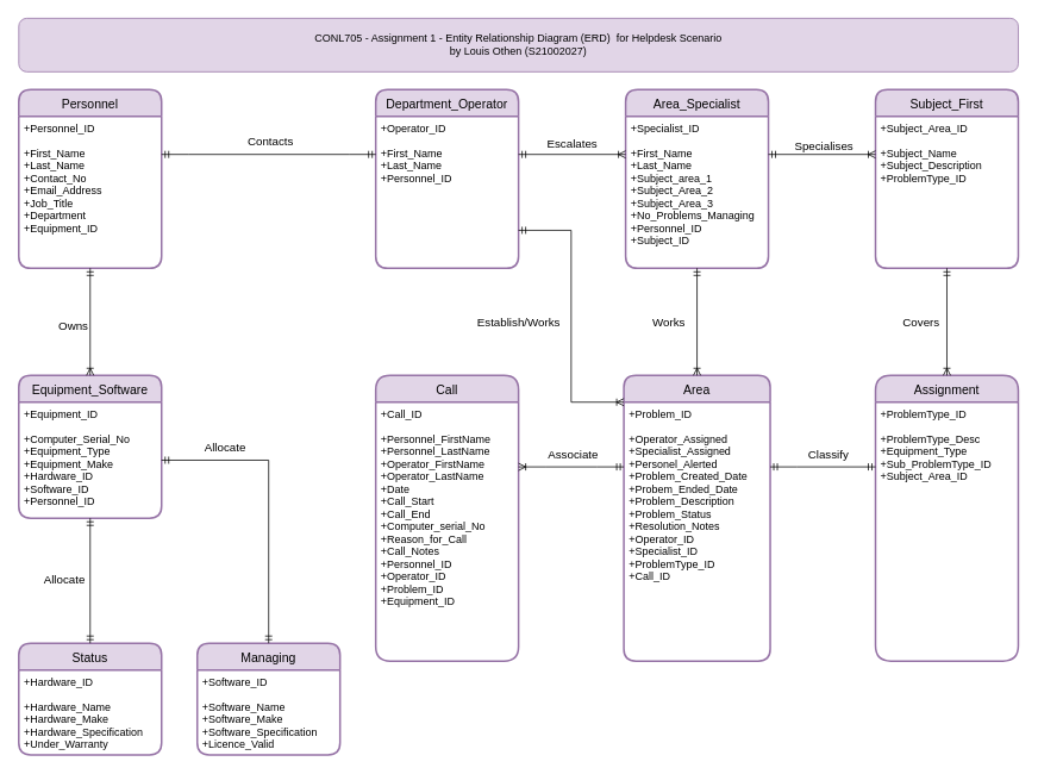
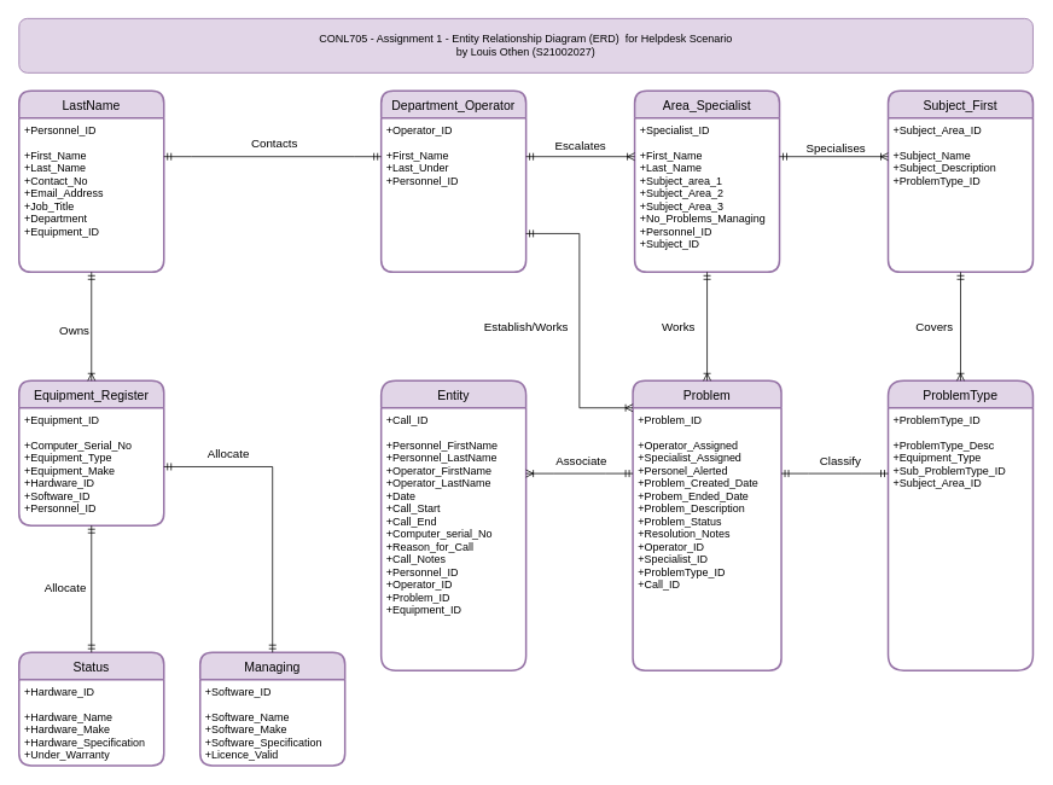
  <mxCell id="0" />
  <mxCell id="1" parent="0" />
  <mxCell id="2" value="CONL705 - Assignment 1 - Entity Relationship Diagram (ERD)&amp;nbsp; for Helpdesk Scenario&lt;br&gt;by Louis Othen (S21002027)" style="rounded=1;whiteSpace=wrap;html=1;fillColor=#e1d5e7;strokeColor=#9673a6;" parent="1" vertex="1"><mxGeometry x="20" width="1120" height="60" as="geometry" y="20" /></mxCell>
- <mxCell id="3" value="Personnel" style="swimlane;childLayout=stackLayout;horizontal=1;startSize=30;horizontalStack=0;rounded=1;fontSize=14;fontStyle=0;strokeWidth=2;resizeParent=0;resizeLast=1;shadow=0;dashed=0;align=center;fillColor=#e1d5e7;strokeColor=#9673a6;" parent="1" vertex="1"><mxGeometry x="20" y="100" width="160" height="200" as="geometry"><mxRectangle x="40" y="80" width="100" height="30" as="alternateBounds" /></mxGeometry></mxCell>
+ <mxCell id="3" value="LastName" style="swimlane;childLayout=stackLayout;horizontal=1;startSize=30;horizontalStack=0;rounded=1;fontSize=14;fontStyle=0;strokeWidth=2;resizeParent=0;resizeLast=1;shadow=0;dashed=0;align=center;fillColor=#e1d5e7;strokeColor=#9673a6;" parent="1" vertex="1"><mxGeometry x="20" y="100" width="160" height="200" as="geometry"><mxRectangle x="40" y="80" width="100" height="30" as="alternateBounds" /></mxGeometry></mxCell>
  <mxCell id="4" value="+Personnel_ID&#10;&#10;+First_Name&#10;+Last_Name&#10;+Contact_No&#10;+Email_Address&#10;+Job_Title&#10;+Department&#10;+Equipment_ID" style="align=left;strokeColor=none;fillColor=none;spacingLeft=4;fontSize=12;verticalAlign=top;resizable=0;rotatable=0;part=1;" parent="3" vertex="1"><mxGeometry y="30" width="160" height="170" as="geometry" /></mxCell>
- <mxCell id="5" value="Equipment_Software" style="swimlane;childLayout=stackLayout;horizontal=1;startSize=30;horizontalStack=0;rounded=1;fontSize=14;fontStyle=0;strokeWidth=2;resizeParent=0;resizeLast=1;shadow=0;dashed=0;align=center;fillColor=#e1d5e7;strokeColor=#9673a6;" parent="1" vertex="1"><mxGeometry x="20" y="420" width="160" height="160" as="geometry"><mxRectangle x="314" y="720" width="160" height="30" as="alternateBounds" /></mxGeometry></mxCell>
+ <mxCell id="5" value="Equipment_Register" style="swimlane;childLayout=stackLayout;horizontal=1;startSize=30;horizontalStack=0;rounded=1;fontSize=14;fontStyle=0;strokeWidth=2;resizeParent=0;resizeLast=1;shadow=0;dashed=0;align=center;fillColor=#e1d5e7;strokeColor=#9673a6;" parent="1" vertex="1"><mxGeometry x="20" y="420" width="160" height="160" as="geometry"><mxRectangle x="314" y="720" width="160" height="30" as="alternateBounds" /></mxGeometry></mxCell>
  <mxCell id="6" value="+Equipment_ID&#10;&#10;+Computer_Serial_No&#10;+Equipment_Type&#10;+Equipment_Make&#10;+Hardware_ID&#10;+Software_ID&#10;+Personnel_ID " style="align=left;strokeColor=none;fillColor=none;spacingLeft=4;fontSize=12;verticalAlign=top;resizable=0;rotatable=0;part=1;" parent="5" vertex="1"><mxGeometry y="30" width="160" height="130" as="geometry" /></mxCell>
- <mxCell id="7" value="Call" style="swimlane;childLayout=stackLayout;horizontal=1;startSize=30;horizontalStack=0;rounded=1;fontSize=14;fontStyle=0;strokeWidth=2;resizeParent=0;resizeLast=1;shadow=0;dashed=0;align=center;fillColor=#e1d5e7;strokeColor=#9673a6;fontFamily=Helvetica;arcSize=18;" parent="1" vertex="1"><mxGeometry x="420" y="420" width="160" height="320" as="geometry"><mxRectangle x="40" y="480" width="60" height="30" as="alternateBounds" /></mxGeometry></mxCell>
+ <mxCell id="7" value="Entity" style="swimlane;childLayout=stackLayout;horizontal=1;startSize=30;horizontalStack=0;rounded=1;fontSize=14;fontStyle=0;strokeWidth=2;resizeParent=0;resizeLast=1;shadow=0;dashed=0;align=center;fillColor=#e1d5e7;strokeColor=#9673a6;fontFamily=Helvetica;arcSize=18;" parent="1" vertex="1"><mxGeometry x="420" y="420" width="160" height="320" as="geometry"><mxRectangle x="40" y="480" width="60" height="30" as="alternateBounds" /></mxGeometry></mxCell>
  <mxCell id="8" value="+Call_ID&#10;&#10;+Personnel_FirstName&#10;+Personnel_LastName&#10;+Operator_FirstName&#10;+Operator_LastName&#10;+Date&#10;+Call_Start&#10;+Call_End&#10;+Computer_serial_No&#10;+Reason_for_Call&#10;+Call_Notes&#10;+Personnel_ID&#10;+Operator_ID&#10;+Problem_ID&#10;+Equipment_ID&#10;" style="align=left;strokeColor=none;fillColor=none;spacingLeft=4;fontSize=12;verticalAlign=top;resizable=0;rotatable=0;part=1;" parent="7" vertex="1"><mxGeometry y="30" width="160" height="290" as="geometry" /></mxCell>
- <mxCell id="9" value="Area" style="swimlane;childLayout=stackLayout;horizontal=1;startSize=30;horizontalStack=0;rounded=1;fontSize=14;fontStyle=0;strokeWidth=2;resizeParent=0;resizeLast=1;shadow=0;dashed=0;align=center;fillColor=#e1d5e7;strokeColor=#9673a6;" parent="1" vertex="1"><mxGeometry x="698" y="420" width="164" height="320" as="geometry"><mxRectangle x="350" y="560" width="120" height="30" as="alternateBounds" /></mxGeometry></mxCell>
+ <mxCell id="9" value="Problem" style="swimlane;childLayout=stackLayout;horizontal=1;startSize=30;horizontalStack=0;rounded=1;fontSize=14;fontStyle=0;strokeWidth=2;resizeParent=0;resizeLast=1;shadow=0;dashed=0;align=center;fillColor=#e1d5e7;strokeColor=#9673a6;" parent="1" vertex="1"><mxGeometry x="698" y="420" width="164" height="320" as="geometry"><mxRectangle x="350" y="560" width="120" height="30" as="alternateBounds" /></mxGeometry></mxCell>
  <mxCell id="10" value="+Problem_ID&#10;&#10;+Operator_Assigned&#10;+Specialist_Assigned&#10;+Personel_Alerted&#10;+Problem_Created_Date&#10;+Probem_Ended_Date&#10;+Problem_Description&#10;+Problem_Status&#10;+Resolution_Notes&#10;+Operator_ID&#10;+Specialist_ID&#10;+ProblemType_ID&#10;+Call_ID" style="align=left;strokeColor=none;fillColor=none;spacingLeft=4;fontSize=12;verticalAlign=top;resizable=0;rotatable=0;part=1;" parent="9" vertex="1"><mxGeometry y="30" width="164" height="290" as="geometry" /></mxCell>
  <mxCell id="11" value="Department_Operator" style="swimlane;childLayout=stackLayout;horizontal=1;startSize=30;horizontalStack=0;rounded=1;fontSize=14;fontStyle=0;strokeWidth=2;resizeParent=0;resizeLast=1;shadow=0;dashed=0;align=center;fillColor=#e1d5e7;strokeColor=#9673a6;" parent="1" vertex="1"><mxGeometry x="420" y="100" width="160" height="200" as="geometry"><mxRectangle x="360" y="80" width="160" height="30" as="alternateBounds" /></mxGeometry></mxCell>
- <mxCell id="12" value="+Operator_ID&#10;&#10;+First_Name&#10;+Last_Name&#10;+Personnel_ID" style="align=left;strokeColor=none;fillColor=none;spacingLeft=4;fontSize=12;verticalAlign=top;resizable=0;rotatable=0;part=1;" parent="11" vertex="1"><mxGeometry y="30" width="160" height="170" as="geometry" /></mxCell>
+ <mxCell id="12" value="+Operator_ID&#10;&#10;+First_Name&#10;+Last_Under&#10;+Personnel_ID" style="align=left;strokeColor=none;fillColor=none;spacingLeft=4;fontSize=12;verticalAlign=top;resizable=0;rotatable=0;part=1;" parent="11" vertex="1"><mxGeometry y="30" width="160" height="170" as="geometry" /></mxCell>
  <mxCell id="13" value="Area_Specialist" style="swimlane;childLayout=stackLayout;horizontal=1;startSize=30;horizontalStack=0;rounded=1;fontSize=14;fontStyle=0;strokeWidth=2;resizeParent=0;resizeLast=1;shadow=0;dashed=0;align=center;fillColor=#e1d5e7;strokeColor=#9673a6;" parent="1" vertex="1"><mxGeometry x="700" y="100" width="160" height="200" as="geometry"><mxRectangle x="640" y="121" width="160" height="30" as="alternateBounds" /></mxGeometry></mxCell>
  <mxCell id="14" value="+Specialist_ID&#10;&#10;+First_Name&#10;+Last_Name&#10;+Subject_area_1&#10;+Subject_Area_2&#10;+Subject_Area_3&#10;+No_Problems_Managing&#10;+Personnel_ID&#10;+Subject_ID" style="align=left;strokeColor=none;fillColor=none;spacingLeft=4;fontSize=12;verticalAlign=top;resizable=0;rotatable=0;part=1;" parent="13" vertex="1"><mxGeometry y="30" width="160" height="170" as="geometry" /></mxCell>
- <mxCell id="15" value="Assignment" style="swimlane;childLayout=stackLayout;horizontal=1;startSize=30;horizontalStack=0;rounded=1;fontSize=14;fontStyle=0;strokeWidth=2;resizeParent=0;resizeLast=1;shadow=0;dashed=0;align=center;fillColor=#e1d5e7;strokeColor=#9673a6;arcSize=19;" parent="1" vertex="1"><mxGeometry x="980" y="420" width="160" height="320" as="geometry"><mxRectangle x="660" y="720" width="120" height="30" as="alternateBounds" /></mxGeometry></mxCell>
+ <mxCell id="15" value="ProblemType" style="swimlane;childLayout=stackLayout;horizontal=1;startSize=30;horizontalStack=0;rounded=1;fontSize=14;fontStyle=0;strokeWidth=2;resizeParent=0;resizeLast=1;shadow=0;dashed=0;align=center;fillColor=#e1d5e7;strokeColor=#9673a6;arcSize=19;" parent="1" vertex="1"><mxGeometry x="980" y="420" width="160" height="320" as="geometry"><mxRectangle x="660" y="720" width="120" height="30" as="alternateBounds" /></mxGeometry></mxCell>
  <mxCell id="16" value="+ProblemType_ID&#10;&#10;+ProblemType_Desc&#10;+Equipment_Type&#10;+Sub_ProblemType_ID&#10;+Subject_Area_ID&#10;" style="align=left;strokeColor=none;fillColor=none;spacingLeft=4;fontSize=12;verticalAlign=top;resizable=0;rotatable=0;part=1;" parent="15" vertex="1"><mxGeometry y="30" width="160" height="290" as="geometry" /></mxCell>
  <mxCell id="17" value="Subject_First" style="swimlane;childLayout=stackLayout;horizontal=1;startSize=30;horizontalStack=0;rounded=1;fontSize=14;fontStyle=0;strokeWidth=2;resizeParent=0;resizeLast=1;shadow=0;dashed=0;align=center;fillColor=#e1d5e7;strokeColor=#9673a6;" parent="1" vertex="1"><mxGeometry x="980" y="100" width="160" height="200" as="geometry"><mxRectangle x="670" y="480" width="120" height="30" as="alternateBounds" /></mxGeometry></mxCell>
  <mxCell id="18" value="+Subject_Area_ID&#10;&#10;+Subject_Name&#10;+Subject_Description&#10;+ProblemType_ID&#10;" style="align=left;strokeColor=none;fillColor=none;spacingLeft=4;fontSize=12;verticalAlign=top;resizable=0;rotatable=0;part=1;" parent="17" vertex="1"><mxGeometry y="30" width="160" height="170" as="geometry" /></mxCell>
  <mxCell id="19" value="Status" style="swimlane;childLayout=stackLayout;horizontal=1;startSize=30;horizontalStack=0;rounded=1;fontSize=14;fontStyle=0;strokeWidth=2;resizeParent=0;resizeLast=1;shadow=0;dashed=0;align=center;fillColor=#e1d5e7;strokeColor=#9673a6;" parent="1" vertex="1"><mxGeometry x="20" y="720" width="160" height="125" as="geometry"><mxRectangle x="580" y="880" width="90" height="30" as="alternateBounds" /></mxGeometry></mxCell>
  <mxCell id="20" value="+Hardware_ID&#10;&#10;+Hardware_Name&#10;+Hardware_Make&#10;+Hardware_Specification&#10;+Under_Warranty" style="align=left;strokeColor=none;fillColor=none;spacingLeft=4;fontSize=12;verticalAlign=top;resizable=0;rotatable=0;part=1;" parent="19" vertex="1"><mxGeometry y="30" width="160" height="95" as="geometry" /></mxCell>
  <mxCell id="21" value="Managing" style="swimlane;childLayout=stackLayout;horizontal=1;startSize=30;horizontalStack=0;rounded=1;fontSize=14;fontStyle=0;strokeWidth=2;resizeParent=0;resizeLast=1;shadow=0;dashed=0;align=center;fillColor=#e1d5e7;strokeColor=#9673a6;" parent="1" vertex="1"><mxGeometry x="220" y="720" width="160" height="125" as="geometry"><mxRectangle x="610" y="800" width="90" height="30" as="alternateBounds" /></mxGeometry></mxCell>
  <mxCell id="22" value="+Software_ID&#10;&#10;+Software_Name&#10;+Software_Make&#10;+Software_Specification&#10;+Licence_Valid" style="align=left;strokeColor=none;fillColor=none;spacingLeft=4;fontSize=12;verticalAlign=top;resizable=0;rotatable=0;part=1;" parent="21" vertex="1"><mxGeometry y="30" width="160" height="95" as="geometry" /></mxCell>
  <mxCell id="23" value="Escalates" style="fontSize=13;html=1;endArrow=ERoneToMany;startArrow=ERmandOne;rounded=0;fontFamily=Helvetica;elbow=vertical;exitX=1;exitY=0.25;exitDx=0;exitDy=0;entryX=0;entryY=0.25;entryDx=0;entryDy=0;fontStyle=0" parent="1" source="12" target="14" edge="1"><mxGeometry y="13" width="100" height="100" relative="1" as="geometry"><mxPoint x="390" y="231" as="sourcePoint" /><mxPoint x="390" y="311" as="targetPoint" /><mxPoint y="1" as="offset" /></mxGeometry></mxCell>
  <mxCell id="24" value="" style="fontSize=12;html=1;endArrow=ERoneToMany;startArrow=ERmandOne;rounded=0;fontFamily=Helvetica;elbow=vertical;entryX=0;entryY=0.25;entryDx=0;entryDy=0;exitX=1;exitY=0.25;exitDx=0;exitDy=0;" parent="1" source="14" target="18" edge="1"><mxGeometry width="100" height="100" relative="1" as="geometry"><mxPoint x="700" y="540" as="sourcePoint" /><mxPoint x="450" y="670" as="targetPoint" /></mxGeometry></mxCell>
  <mxCell id="25" value="Specialises" style="edgeLabel;html=1;align=center;verticalAlign=middle;resizable=0;points=[];fontFamily=Helvetica;fontSize=13;fontStyle=0" parent="24" vertex="1" connectable="0"><mxGeometry x="-0.106" relative="1" as="geometry"><mxPoint x="7" y="-10" as="offset" /></mxGeometry></mxCell>
  <mxCell id="26" value="" style="fontSize=12;html=1;endArrow=ERoneToMany;startArrow=ERmandOne;rounded=0;fontFamily=Helvetica;elbow=vertical;entryX=0.5;entryY=0;entryDx=0;entryDy=0;exitX=0.5;exitY=1;exitDx=0;exitDy=0;" parent="1" source="18" target="15" edge="1"><mxGeometry width="100" height="100" relative="1" as="geometry"><mxPoint x="1060" y="340" as="sourcePoint" /><mxPoint x="700" y="900" as="targetPoint" /></mxGeometry></mxCell>
  <mxCell id="27" value="Covers" style="edgeLabel;html=1;align=center;verticalAlign=middle;resizable=0;points=[];fontFamily=Helvetica;fontSize=13;fontStyle=0" parent="26" vertex="1" connectable="0"><mxGeometry x="-0.25" y="-2" relative="1" as="geometry"><mxPoint x="-28" y="15" as="offset" /></mxGeometry></mxCell>
  <mxCell id="28" value="Establish/Works" style="fontSize=13;html=1;endArrow=ERoneToMany;startArrow=ERmandOne;rounded=0;fontFamily=Helvetica;edgeStyle=elbowEdgeStyle;entryX=0;entryY=0;entryDx=0;entryDy=0;exitX=1;exitY=0.75;exitDx=0;exitDy=0;fontStyle=0" parent="1" source="12" target="10" edge="1"><mxGeometry x="0.04" y="-59" width="100" height="100" relative="1" as="geometry"><mxPoint x="500" y="198" as="sourcePoint" /><mxPoint x="310" y="440" as="targetPoint" /><mxPoint as="offset" /></mxGeometry></mxCell>
  <mxCell id="29" value="" style="edgeStyle=orthogonalEdgeStyle;fontSize=12;html=1;endArrow=ERmandOne;startArrow=ERmandOne;rounded=0;fontFamily=Helvetica;entryX=0.5;entryY=0;entryDx=0;entryDy=0;exitX=1;exitY=0.5;exitDx=0;exitDy=0;" parent="1" source="6" target="21" edge="1"><mxGeometry width="100" height="100" relative="1" as="geometry"><mxPoint x="180" y="532" as="sourcePoint" /><mxPoint x="650" y="730" as="targetPoint" /></mxGeometry></mxCell>
  <mxCell id="30" value="Allocate" style="edgeLabel;html=1;align=center;verticalAlign=middle;resizable=0;points=[];fontFamily=Helvetica;fontSize=13;fontStyle=0" parent="29" vertex="1" connectable="0"><mxGeometry x="-0.081" y="3" relative="1" as="geometry"><mxPoint x="-53" y="-44" as="offset" /></mxGeometry></mxCell>
  <mxCell id="31" value="" style="edgeStyle=orthogonalEdgeStyle;fontSize=12;html=1;endArrow=ERmandOne;startArrow=ERmandOne;rounded=0;fontFamily=Helvetica;exitX=0.5;exitY=1;exitDx=0;exitDy=0;entryX=0.5;entryY=0;entryDx=0;entryDy=0;" parent="1" source="6" target="19" edge="1"><mxGeometry width="100" height="100" relative="1" as="geometry"><mxPoint x="420" y="1189" as="sourcePoint" /><mxPoint x="506" y="1189" as="targetPoint" /></mxGeometry></mxCell>
  <mxCell id="32" value="Allocate" style="edgeLabel;html=1;align=center;verticalAlign=middle;resizable=0;points=[];fontFamily=Helvetica;fontSize=13;fontStyle=0" parent="31" vertex="1" connectable="0"><mxGeometry x="-0.081" y="3" relative="1" as="geometry"><mxPoint x="-33" y="3" as="offset" /></mxGeometry></mxCell>
  <mxCell id="33" value="" style="edgeStyle=entityRelationEdgeStyle;fontSize=12;html=1;endArrow=ERmandOne;startArrow=ERmandOne;rounded=0;fontFamily=Helvetica;elbow=vertical;exitX=1;exitY=0.25;exitDx=0;exitDy=0;entryX=0;entryY=0.25;entryDx=0;entryDy=0;" parent="1" source="10" target="16" edge="1"><mxGeometry width="100" height="100" relative="1" as="geometry"><mxPoint x="490" y="530" as="sourcePoint" /><mxPoint x="590" y="430" as="targetPoint" /></mxGeometry></mxCell>
  <mxCell id="34" value="Classify" style="edgeLabel;html=1;align=center;verticalAlign=middle;resizable=0;points=[];fontFamily=Helvetica;fontSize=13;fontStyle=0" parent="33" vertex="1" connectable="0"><mxGeometry x="-0.412" y="3" relative="1" as="geometry"><mxPoint x="29" y="-12" as="offset" /></mxGeometry></mxCell>
  <mxCell id="35" value="Works&amp;nbsp;" style="fontSize=13;html=1;endArrow=ERoneToMany;startArrow=ERmandOne;rounded=0;fontFamily=Helvetica;elbow=vertical;entryX=0.5;entryY=0;entryDx=0;entryDy=0;exitX=0.5;exitY=1;exitDx=0;exitDy=0;fontStyle=0" parent="1" source="14" target="9" edge="1"><mxGeometry y="-30" width="100" height="100" relative="1" as="geometry"><mxPoint x="730" y="340" as="sourcePoint" /><mxPoint x="970" y="490" as="targetPoint" /><mxPoint as="offset" /></mxGeometry></mxCell>
  <mxCell id="36" value="" style="fontSize=12;html=1;endArrow=ERoneToMany;startArrow=ERmandOne;rounded=0;fontFamily=Helvetica;elbow=vertical;exitX=0.5;exitY=1;exitDx=0;exitDy=0;entryX=0.5;entryY=0;entryDx=0;entryDy=0;" parent="1" source="4" target="5" edge="1"><mxGeometry width="100" height="100" relative="1" as="geometry"><mxPoint x="490" y="440" as="sourcePoint" /><mxPoint x="590" y="340" as="targetPoint" /></mxGeometry></mxCell>
  <mxCell id="37" value="Owns" style="edgeLabel;html=1;align=center;verticalAlign=middle;resizable=0;points=[];fontFamily=Helvetica;fontSize=13;fontStyle=0" parent="36" vertex="1" connectable="0"><mxGeometry x="0.205" y="-1" relative="1" as="geometry"><mxPoint x="-19" y="-8" as="offset" /></mxGeometry></mxCell>
  <mxCell id="38" value="" style="edgeStyle=entityRelationEdgeStyle;fontSize=12;html=1;endArrow=ERmandOne;startArrow=ERmandOne;rounded=0;fontFamily=Helvetica;elbow=vertical;entryX=0;entryY=0.25;entryDx=0;entryDy=0;exitX=1;exitY=0.25;exitDx=0;exitDy=0;" parent="1" source="4" target="12" edge="1"><mxGeometry width="100" height="100" relative="1" as="geometry"><mxPoint x="190" y="270" as="sourcePoint" /><mxPoint x="290" y="170" as="targetPoint" /></mxGeometry></mxCell>
  <mxCell id="39" value="Contacts" style="edgeLabel;html=1;align=center;verticalAlign=middle;resizable=0;points=[];fontFamily=Helvetica;fontSize=13;fontStyle=0" parent="38" vertex="1" connectable="0"><mxGeometry x="0.071" y="3" relative="1" as="geometry"><mxPoint x="-8" y="-12" as="offset" /></mxGeometry></mxCell>
  <mxCell id="40" value="" style="edgeStyle=entityRelationEdgeStyle;fontSize=12;html=1;endArrow=ERoneToMany;startArrow=ERmandOne;rounded=0;fontFamily=Helvetica;elbow=vertical;exitX=0;exitY=0.25;exitDx=0;exitDy=0;entryX=1;entryY=0.25;entryDx=0;entryDy=0;" parent="1" source="10" target="8" edge="1"><mxGeometry width="100" height="100" relative="1" as="geometry"><mxPoint x="640" y="460" as="sourcePoint" /><mxPoint x="740" y="360" as="targetPoint" /></mxGeometry></mxCell>
  <mxCell id="41" value="Associate" style="edgeLabel;html=1;align=center;verticalAlign=middle;resizable=0;points=[];fontFamily=Helvetica;fontSize=13;fontStyle=0" parent="40" vertex="1" connectable="0"><mxGeometry x="0.206" y="4" relative="1" as="geometry"><mxPoint x="13" y="-19" as="offset" /></mxGeometry></mxCell>
